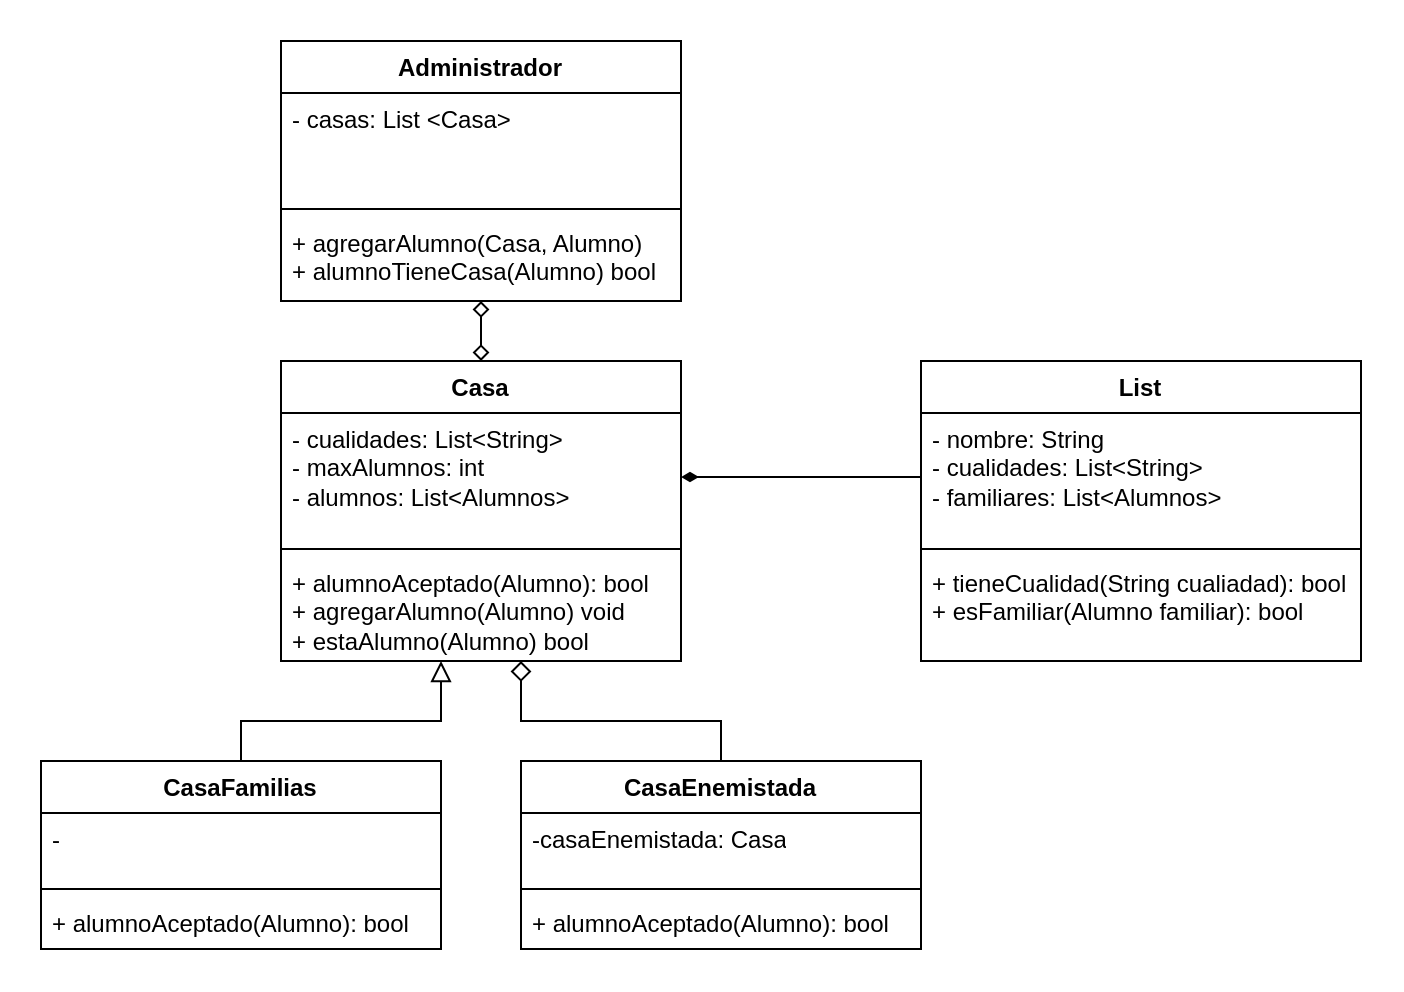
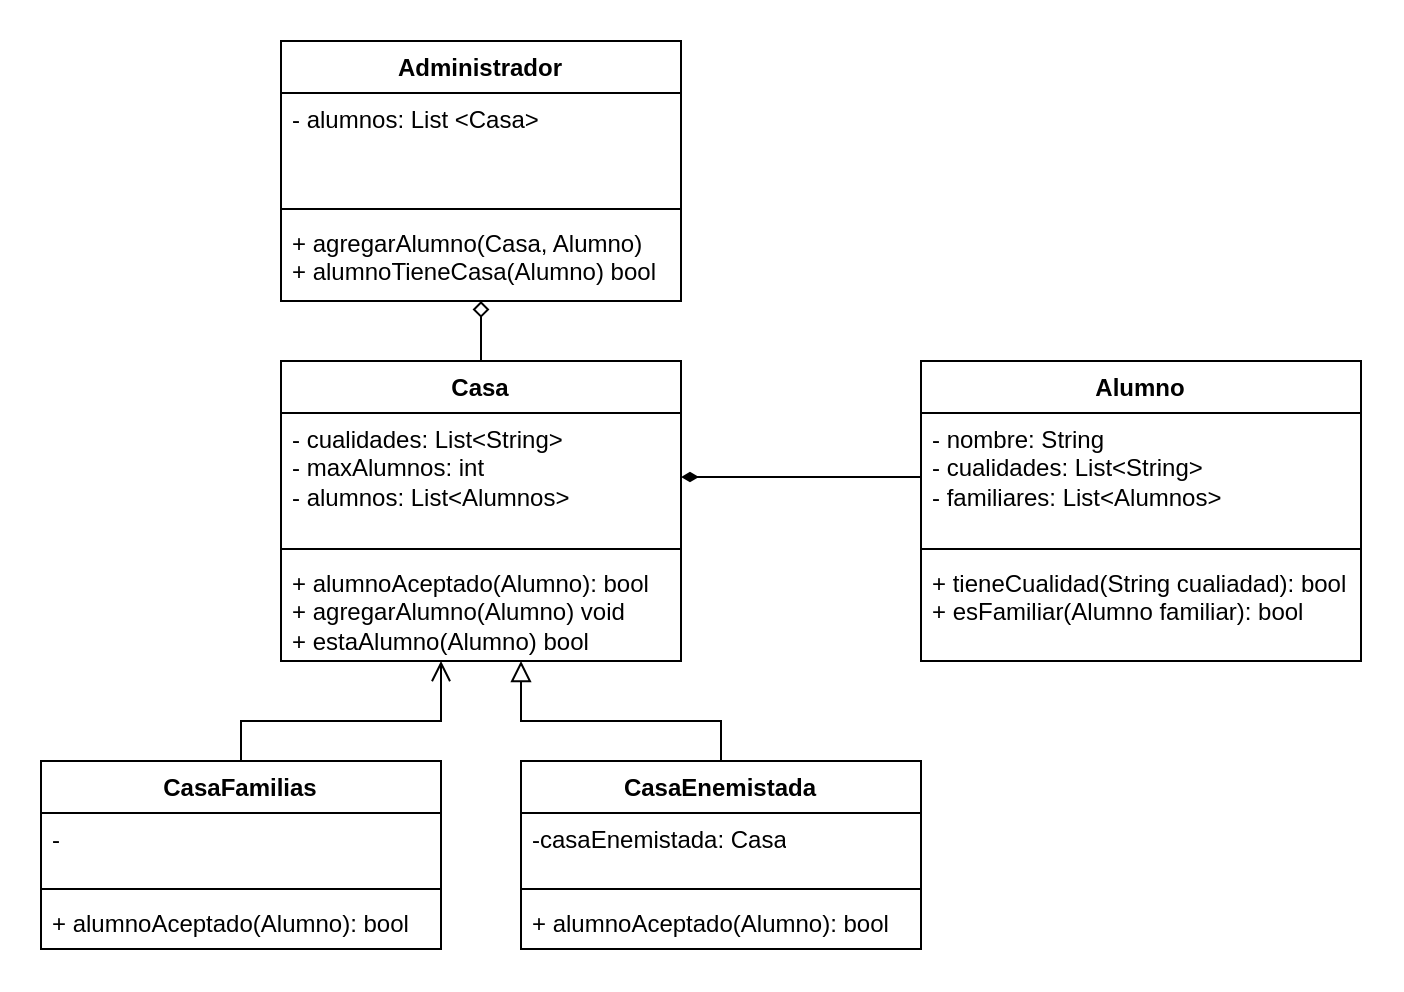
  <mxCell id="0" />
  <mxCell id="1" parent="0" />
- <mxCell id="2" style="edgeStyle=orthogonalEdgeStyle;rounded=0;orthogonalLoop=1;jettySize=auto;html=1;entryX=0.5;entryY=0;entryDx=0;entryDy=0;endArrow=diamond;endFill=0;startArrow=diamond;startFill=0;" parent="1" source="3" target="7" edge="1"><mxGeometry relative="1" as="geometry" /></mxCell>
+ <mxCell id="2" style="edgeStyle=orthogonalEdgeStyle;rounded=0;orthogonalLoop=1;jettySize=auto;html=1;entryX=0.5;entryY=0;entryDx=0;entryDy=0;endArrow=none;endFill=0;startArrow=diamond;startFill=0;" parent="1" source="3" target="7" edge="1"><mxGeometry relative="1" as="geometry" /></mxCell>
  <mxCell id="3" value="Administrador" style="swimlane;fontStyle=1;align=center;verticalAlign=top;childLayout=stackLayout;horizontal=1;startSize=26;horizontalStack=0;resizeParent=1;resizeParentMax=0;resizeLast=0;collapsible=1;marginBottom=0;whiteSpace=wrap;html=1;" parent="1" vertex="1"><mxGeometry x="140" y="20" width="200" height="130" as="geometry" /></mxCell>
- <mxCell id="4" value="- casas: List &amp;lt;Casa&amp;gt;" style="text;strokeColor=none;fillColor=none;align=left;verticalAlign=top;spacingLeft=4;spacingRight=4;overflow=hidden;rotatable=0;points=[[0,0.5],[1,0.5]];portConstraint=eastwest;whiteSpace=wrap;html=1;" parent="3" vertex="1"><mxGeometry y="26" width="200" height="54" as="geometry" /></mxCell>
+ <mxCell id="4" value="- alumnos: List &amp;lt;Casa&amp;gt;" style="text;strokeColor=none;fillColor=none;align=left;verticalAlign=top;spacingLeft=4;spacingRight=4;overflow=hidden;rotatable=0;points=[[0,0.5],[1,0.5]];portConstraint=eastwest;whiteSpace=wrap;html=1;" parent="3" vertex="1"><mxGeometry y="26" width="200" height="54" as="geometry" /></mxCell>
  <mxCell id="5" value="" style="line;strokeWidth=1;fillColor=none;align=left;verticalAlign=middle;spacingTop=-1;spacingLeft=3;spacingRight=3;rotatable=0;labelPosition=right;points=[];portConstraint=eastwest;strokeColor=inherit;" parent="3" vertex="1"><mxGeometry y="80" width="200" height="8" as="geometry" /></mxCell>
  <mxCell id="6" value="+ agregarAlumno(Casa, Alumno)&lt;div&gt;+ alumnoTieneCasa(Alumno) bool&lt;/div&gt;" style="text;strokeColor=none;fillColor=none;align=left;verticalAlign=top;spacingLeft=4;spacingRight=4;overflow=hidden;rotatable=0;points=[[0,0.5],[1,0.5]];portConstraint=eastwest;whiteSpace=wrap;html=1;" parent="3" vertex="1"><mxGeometry y="88" width="200" height="42" as="geometry" /></mxCell>
  <mxCell id="7" value="Casa" style="swimlane;fontStyle=1;align=center;verticalAlign=top;childLayout=stackLayout;horizontal=1;startSize=26;horizontalStack=0;resizeParent=1;resizeParentMax=0;resizeLast=0;collapsible=1;marginBottom=0;whiteSpace=wrap;html=1;" parent="1" vertex="1"><mxGeometry x="140" y="180" width="200" height="150" as="geometry" /></mxCell>
  <mxCell id="8" value="- cualidades: List&amp;lt;String&amp;gt;&lt;div&gt;- maxAlumnos: int&lt;/div&gt;&lt;div&gt;- alumnos: List&amp;lt;Alumnos&amp;gt;&lt;/div&gt;" style="text;strokeColor=none;fillColor=none;align=left;verticalAlign=top;spacingLeft=4;spacingRight=4;overflow=hidden;rotatable=0;points=[[0,0.5],[1,0.5]];portConstraint=eastwest;whiteSpace=wrap;html=1;" parent="7" vertex="1"><mxGeometry y="26" width="200" height="64" as="geometry" /></mxCell>
  <mxCell id="9" value="" style="line;strokeWidth=1;fillColor=none;align=left;verticalAlign=middle;spacingTop=-1;spacingLeft=3;spacingRight=3;rotatable=0;labelPosition=right;points=[];portConstraint=eastwest;strokeColor=inherit;" parent="7" vertex="1"><mxGeometry y="90" width="200" height="8" as="geometry" /></mxCell>
  <mxCell id="10" value="+ alumnoAceptado(Alumno): bool&lt;div&gt;+ agregarAlumno(Alumno) void&lt;/div&gt;&lt;div&gt;+ estaAlumno(Alumno) bool&lt;/div&gt;" style="text;strokeColor=none;fillColor=none;align=left;verticalAlign=top;spacingLeft=4;spacingRight=4;overflow=hidden;rotatable=0;points=[[0,0.5],[1,0.5]];portConstraint=eastwest;whiteSpace=wrap;html=1;" parent="7" vertex="1"><mxGeometry y="98" width="200" height="52" as="geometry" /></mxCell>
- <mxCell id="11" value="List" style="swimlane;fontStyle=1;align=center;verticalAlign=top;childLayout=stackLayout;horizontal=1;startSize=26;horizontalStack=0;resizeParent=1;resizeParentMax=0;resizeLast=0;collapsible=1;marginBottom=0;whiteSpace=wrap;html=1;" parent="1" vertex="1"><mxGeometry x="460" y="180" width="220" height="150" as="geometry" /></mxCell>
+ <mxCell id="11" value="Alumno" style="swimlane;fontStyle=1;align=center;verticalAlign=top;childLayout=stackLayout;horizontal=1;startSize=26;horizontalStack=0;resizeParent=1;resizeParentMax=0;resizeLast=0;collapsible=1;marginBottom=0;whiteSpace=wrap;html=1;" parent="1" vertex="1"><mxGeometry x="460" y="180" width="220" height="150" as="geometry" /></mxCell>
  <mxCell id="12" value="&lt;div&gt;- nombre: String&lt;br&gt;&lt;/div&gt;- cualidades: List&amp;lt;String&amp;gt;&lt;div&gt;- familiares: List&amp;lt;Alumnos&amp;gt;&lt;br&gt;&lt;br&gt;&lt;/div&gt;" style="text;strokeColor=none;fillColor=none;align=left;verticalAlign=top;spacingLeft=4;spacingRight=4;overflow=hidden;rotatable=0;points=[[0,0.5],[1,0.5]];portConstraint=eastwest;whiteSpace=wrap;html=1;" parent="11" vertex="1"><mxGeometry y="26" width="220" height="64" as="geometry" /></mxCell>
  <mxCell id="13" value="" style="line;strokeWidth=1;fillColor=none;align=left;verticalAlign=middle;spacingTop=-1;spacingLeft=3;spacingRight=3;rotatable=0;labelPosition=right;points=[];portConstraint=eastwest;strokeColor=inherit;" parent="11" vertex="1"><mxGeometry y="90" width="220" height="8" as="geometry" /></mxCell>
  <mxCell id="14" value="+ tieneCualidad(String cualiadad): bool&lt;div&gt;+ esFamiliar(Alumno familiar): bool&lt;/div&gt;" style="text;strokeColor=none;fillColor=none;align=left;verticalAlign=top;spacingLeft=4;spacingRight=4;overflow=hidden;rotatable=0;points=[[0,0.5],[1,0.5]];portConstraint=eastwest;whiteSpace=wrap;html=1;" parent="11" vertex="1"><mxGeometry y="98" width="220" height="52" as="geometry" /></mxCell>
- <mxCell id="15" style="edgeStyle=orthogonalEdgeStyle;rounded=0;orthogonalLoop=1;jettySize=auto;html=1;endArrow=block;endFill=0;endSize=8;" parent="1" source="16" target="7" edge="1"><mxGeometry relative="1" as="geometry"><Array as="points"><mxPoint x="120" y="360" /><mxPoint x="220" y="360" /></Array></mxGeometry></mxCell>
+ <mxCell id="15" style="edgeStyle=orthogonalEdgeStyle;rounded=0;orthogonalLoop=1;jettySize=auto;html=1;endArrow=open;endFill=0;endSize=8;" parent="1" source="16" target="7" edge="1"><mxGeometry relative="1" as="geometry"><Array as="points"><mxPoint x="120" y="360" /><mxPoint x="220" y="360" /></Array></mxGeometry></mxCell>
  <mxCell id="16" value="CasaFamilias" style="swimlane;fontStyle=1;align=center;verticalAlign=top;childLayout=stackLayout;horizontal=1;startSize=26;horizontalStack=0;resizeParent=1;resizeParentMax=0;resizeLast=0;collapsible=1;marginBottom=0;whiteSpace=wrap;html=1;" parent="1" vertex="1"><mxGeometry x="20" y="380" width="200" height="94" as="geometry" /></mxCell>
  <mxCell id="17" value="-" style="text;strokeColor=none;fillColor=none;align=left;verticalAlign=top;spacingLeft=4;spacingRight=4;overflow=hidden;rotatable=0;points=[[0,0.5],[1,0.5]];portConstraint=eastwest;whiteSpace=wrap;html=1;" parent="16" vertex="1"><mxGeometry y="26" width="200" height="34" as="geometry" /></mxCell>
  <mxCell id="18" value="" style="line;strokeWidth=1;fillColor=none;align=left;verticalAlign=middle;spacingTop=-1;spacingLeft=3;spacingRight=3;rotatable=0;labelPosition=right;points=[];portConstraint=eastwest;strokeColor=inherit;" parent="16" vertex="1"><mxGeometry y="60" width="200" height="8" as="geometry" /></mxCell>
  <mxCell id="19" value="+ alumnoAceptado(Alumno): bool" style="text;strokeColor=none;fillColor=none;align=left;verticalAlign=top;spacingLeft=4;spacingRight=4;overflow=hidden;rotatable=0;points=[[0,0.5],[1,0.5]];portConstraint=eastwest;whiteSpace=wrap;html=1;" parent="16" vertex="1"><mxGeometry y="68" width="200" height="26" as="geometry" /></mxCell>
- <mxCell id="20" style="edgeStyle=orthogonalEdgeStyle;rounded=0;orthogonalLoop=1;jettySize=auto;html=1;endArrow=diamond;endFill=0;endSize=8;" parent="1" source="21" target="7" edge="1"><mxGeometry relative="1" as="geometry"><Array as="points"><mxPoint x="360" y="360" /><mxPoint x="260" y="360" /></Array></mxGeometry></mxCell>
+ <mxCell id="20" style="edgeStyle=orthogonalEdgeStyle;rounded=0;orthogonalLoop=1;jettySize=auto;html=1;endArrow=block;endFill=0;endSize=8;" parent="1" source="21" target="7" edge="1"><mxGeometry relative="1" as="geometry"><Array as="points"><mxPoint x="360" y="360" /><mxPoint x="260" y="360" /></Array></mxGeometry></mxCell>
  <mxCell id="21" value="CasaEnemistada" style="swimlane;fontStyle=1;align=center;verticalAlign=top;childLayout=stackLayout;horizontal=1;startSize=26;horizontalStack=0;resizeParent=1;resizeParentMax=0;resizeLast=0;collapsible=1;marginBottom=0;whiteSpace=wrap;html=1;" parent="1" vertex="1"><mxGeometry x="260" y="380" width="200" height="94" as="geometry" /></mxCell>
  <mxCell id="22" value="-casaEnemistada: Casa" style="text;strokeColor=none;fillColor=none;align=left;verticalAlign=top;spacingLeft=4;spacingRight=4;overflow=hidden;rotatable=0;points=[[0,0.5],[1,0.5]];portConstraint=eastwest;whiteSpace=wrap;html=1;" parent="21" vertex="1"><mxGeometry y="26" width="200" height="34" as="geometry" /></mxCell>
  <mxCell id="23" value="" style="line;strokeWidth=1;fillColor=none;align=left;verticalAlign=middle;spacingTop=-1;spacingLeft=3;spacingRight=3;rotatable=0;labelPosition=right;points=[];portConstraint=eastwest;strokeColor=inherit;" parent="21" vertex="1"><mxGeometry y="60" width="200" height="8" as="geometry" /></mxCell>
  <mxCell id="24" value="+ alumnoAceptado(Alumno): bool" style="text;strokeColor=none;fillColor=none;align=left;verticalAlign=top;spacingLeft=4;spacingRight=4;overflow=hidden;rotatable=0;points=[[0,0.5],[1,0.5]];portConstraint=eastwest;whiteSpace=wrap;html=1;" parent="21" vertex="1"><mxGeometry y="68" width="200" height="26" as="geometry" /></mxCell>
  <mxCell id="25" style="edgeStyle=orthogonalEdgeStyle;rounded=0;orthogonalLoop=1;jettySize=auto;html=1;entryX=1;entryY=0.5;entryDx=0;entryDy=0;startArrow=none;startFill=0;endArrow=diamondThin;endFill=1;" parent="1" source="12" target="8" edge="1"><mxGeometry relative="1" as="geometry" /></mxCell>
